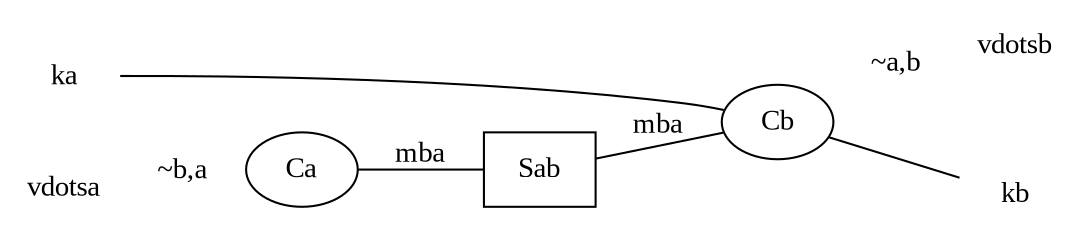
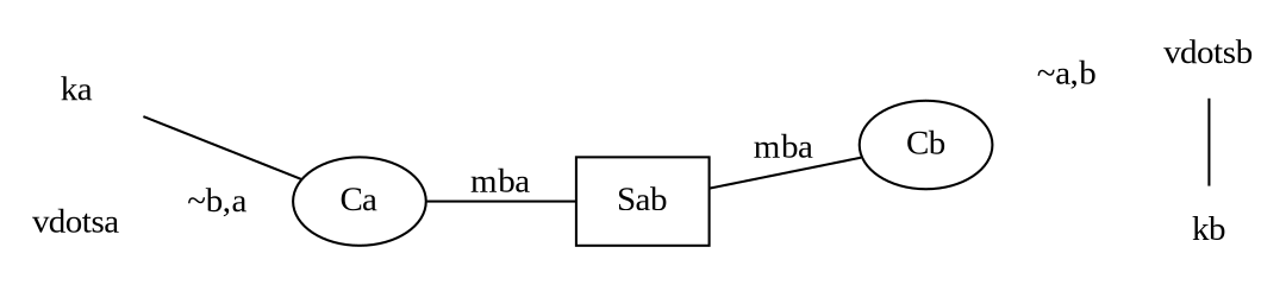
  graph {
    fontname="Liberation Serif"
    newrank=true
    rankdir=LR
    node [fontname="Liberation Serif" shape=plaintext]
    edge [fontname="Liberation Serif"]
    ka
    n2 [label=vdotsa]
    n3 [label=Ca shape=ellipse]
    n4 [label=Sab shape=box]
    n5 [label=Cb shape=ellipse]
    kb
    n7 [label=vdotsb]
    subgraph sub_1 {
      rank=source
      ka
      n2
    }
    subgraph sub_2 {
      rank=same
      n3
    }
    subgraph sub_3 {
      rank=same
      n4
    }
    subgraph sub_4 {
      rank=same
      n5
    }
    subgraph sub_5 {
      rank=sink
      kb
      n7
    }
-   ka -- n5
+   ka -- n3
    n2 -- n3 [color=white label="~b,a" penwidth=0 style=dashed]
    n3 -- n4 [label=mba]
    n4 -- n5 [label=mba]
-   n5 -- kb
+   n7 -- kb
    n5 -- n7 [color=white label="~a,b" penwidth=0 style=dashed]
  }
